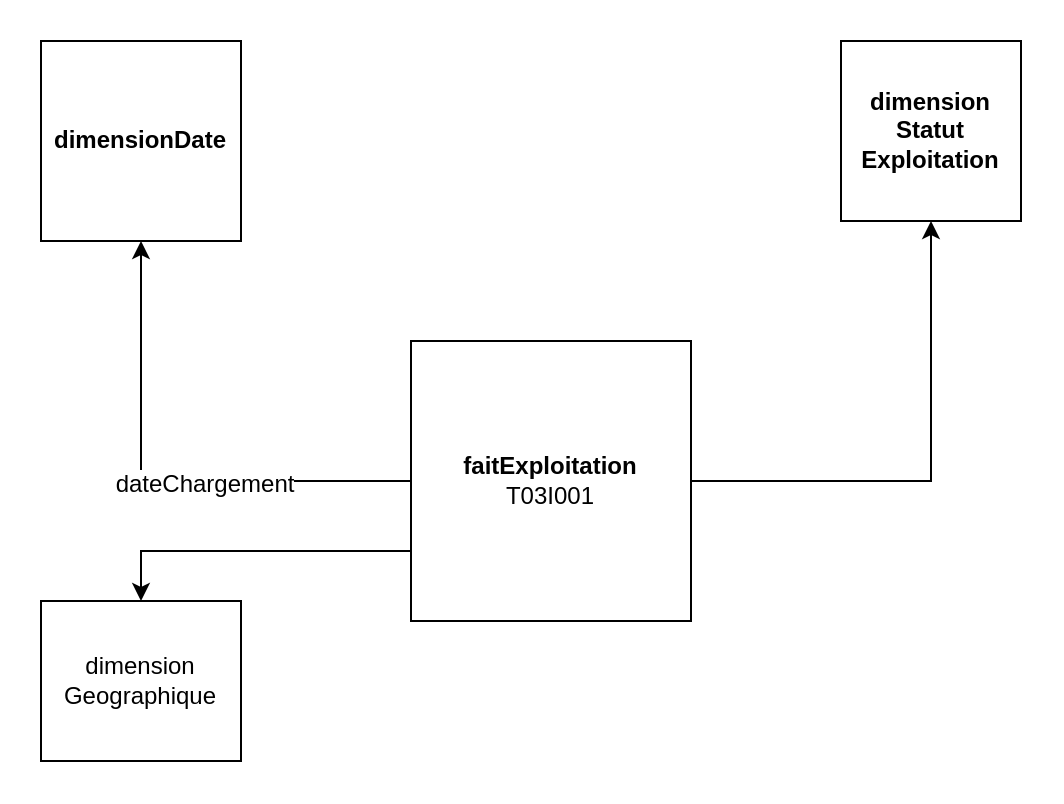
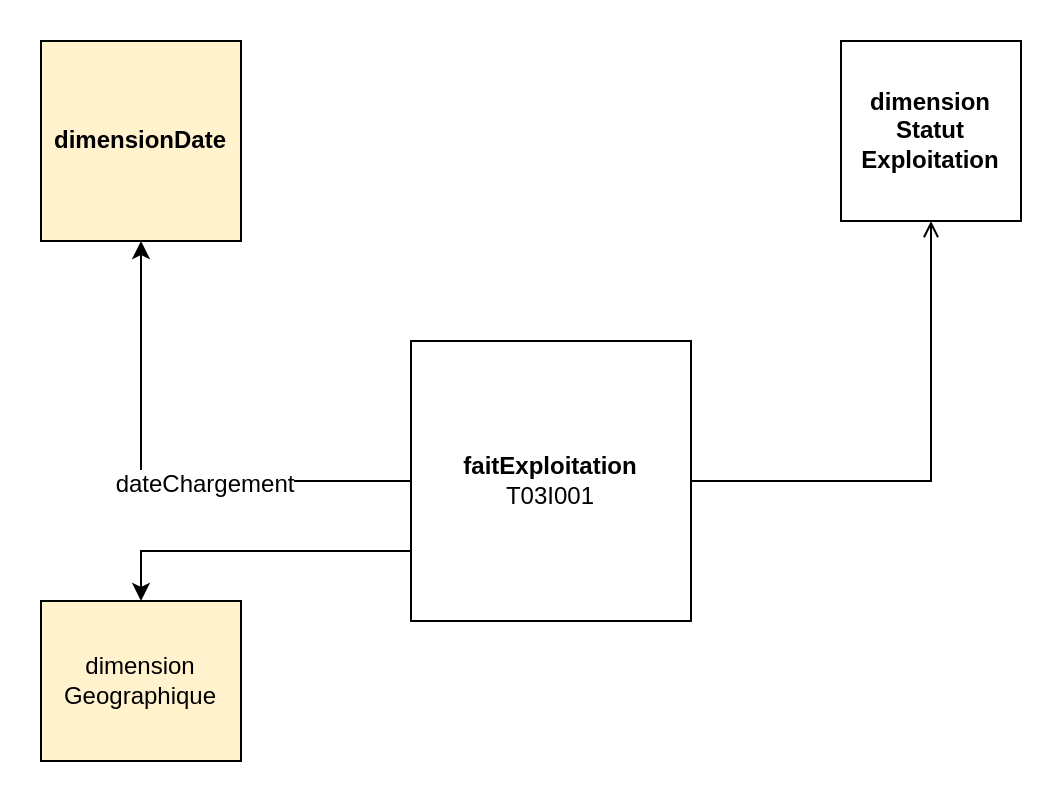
  <mxCell id="0" />
  <mxCell id="1" parent="0" />
  <mxCell id="2" style="edgeStyle=orthogonalEdgeStyle;rounded=0;orthogonalLoop=1;jettySize=auto;html=1;exitX=0;exitY=0.5;exitDx=0;exitDy=0;entryX=0.5;entryY=1;entryDx=0;entryDy=0;" edge="1" parent="1" source="6" target="7"><mxGeometry relative="1" as="geometry" /></mxCell>
  <mxCell id="3" value="dateChargement" style="text;html=1;align=center;verticalAlign=middle;resizable=0;points=[];labelBackgroundColor=#ffffff;" vertex="1" connectable="0" parent="2"><mxGeometry x="-0.186" y="1" relative="1" as="geometry"><mxPoint as="offset" /></mxGeometry></mxCell>
- <mxCell id="4" style="edgeStyle=orthogonalEdgeStyle;rounded=0;orthogonalLoop=1;jettySize=auto;html=1;exitX=1;exitY=0.5;exitDx=0;exitDy=0;entryX=0.5;entryY=1;entryDx=0;entryDy=0;" edge="1" parent="1" source="6" target="8"><mxGeometry relative="1" as="geometry" /></mxCell>
+ <mxCell id="4" style="edgeStyle=orthogonalEdgeStyle;rounded=0;orthogonalLoop=1;jettySize=auto;html=1;exitX=1;exitY=0.5;exitDx=0;exitDy=0;entryX=0.5;entryY=1;entryDx=0;entryDy=0;endArrow=open;" edge="1" parent="1" source="6" target="8"><mxGeometry relative="1" as="geometry" /></mxCell>
  <mxCell id="5" style="edgeStyle=orthogonalEdgeStyle;rounded=0;orthogonalLoop=1;jettySize=auto;html=1;exitX=0;exitY=0.75;exitDx=0;exitDy=0;entryX=0.5;entryY=0;entryDx=0;entryDy=0;" edge="1" parent="1" source="6" target="9"><mxGeometry relative="1" as="geometry" /></mxCell>
  <mxCell id="6" value="&lt;div&gt;&lt;b&gt;faitExploitation&lt;/b&gt;&lt;/div&gt;&lt;div&gt;T03I001&lt;br&gt;&lt;/div&gt;" style="whiteSpace=wrap;html=1;aspect=fixed;" parent="1" vertex="1"><mxGeometry x="205" y="170" width="140" height="140" as="geometry" /></mxCell>
- <mxCell id="7" value="&lt;b&gt;dimensionDate&lt;/b&gt;" style="whiteSpace=wrap;html=1;aspect=fixed;" vertex="1" parent="1"><mxGeometry x="20" y="20" width="100" height="100" as="geometry" /></mxCell>
+ <mxCell id="7" value="&lt;b&gt;dimensionDate&lt;/b&gt;" style="whiteSpace=wrap;html=1;aspect=fixed;fillColor=#fff2cc;" vertex="1" parent="1"><mxGeometry x="20" y="20" width="100" height="100" as="geometry" /></mxCell>
  <mxCell id="8" value="&lt;div&gt;&lt;b&gt;dimension&lt;/b&gt;&lt;/div&gt;&lt;div&gt;&lt;b&gt;Statut&lt;/b&gt;&lt;/div&gt;&lt;div&gt;&lt;b&gt;Exploitation&lt;/b&gt;&lt;/div&gt;" style="whiteSpace=wrap;html=1;aspect=fixed;" vertex="1" parent="1"><mxGeometry x="420" y="20" width="90" height="90" as="geometry" /></mxCell>
- <mxCell id="9" value="&lt;div&gt;dimension&lt;/div&gt;&lt;div&gt;Geographique&lt;/div&gt;" style="rounded=0;whiteSpace=wrap;html=1;" vertex="1" parent="1"><mxGeometry x="20" y="300" width="100" height="80" as="geometry" /></mxCell>
+ <mxCell id="9" value="&lt;div&gt;dimension&lt;/div&gt;&lt;div&gt;Geographique&lt;/div&gt;" style="rounded=0;whiteSpace=wrap;html=1;fillColor=#fff2cc;" vertex="1" parent="1"><mxGeometry x="20" y="300" width="100" height="80" as="geometry" /></mxCell>
